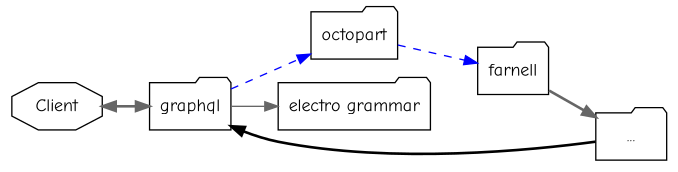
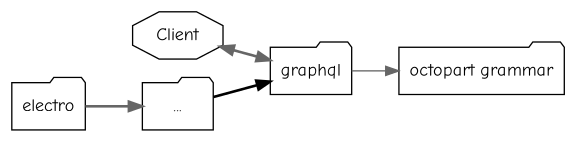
  digraph {
    fontname="Comic Neue"
    rankdir=LR
    node [fontname="Comic Neue" shape=folder]
    edge [color=gray40 fontname="Comic Neue" style=bold]
    Client [shape=octagon]
    graphql
-   octopart
-   "electro grammar"
-   farnell
+   "electro grammar" [label="octopart grammar"]
+   farnell [label=electro]
    "..."
    Client -> graphql [dir=both]
-   graphql -> octopart [color=blue style=dashed]
    graphql -> "electro grammar" [style=solid]
-   octopart -> farnell [color=blue style=dashed]
    farnell -> "..."
    "..." -> graphql [color=black]
  }
